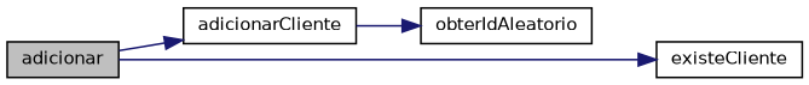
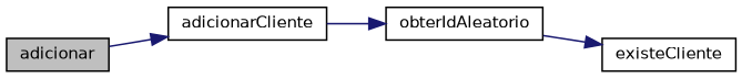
  digraph {
    rankdir=LR
    node [color=black fillcolor=white fontname=Helvetica fontsize=10 shape=record style=filled]
    edge [color=midnightblue fontname=Helvetica fontsize=10 labelfontname=Helvetica labelfontsize=10 style=solid]
    n1 [fillcolor=grey75 fontcolor=black height=0.2 label=adicionar width=0.4]
    n2 [height=0.2 label=adicionarCliente width=0.4]
    n3 [height=0.2 label=obterIdAleatorio width=0.4]
    n4 [height=0.2 label=existeCliente width=0.4]
    n1 -> n2
    n2 -> n3
-   n1 -> n4
+   n3 -> n4
  }
